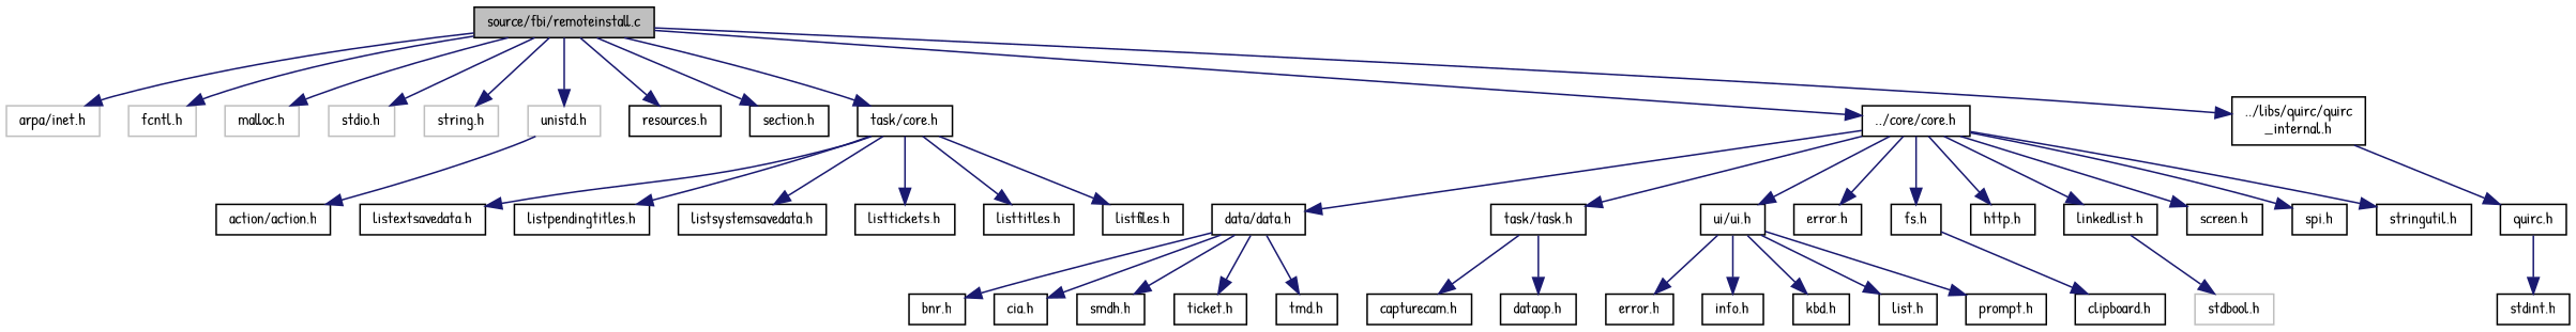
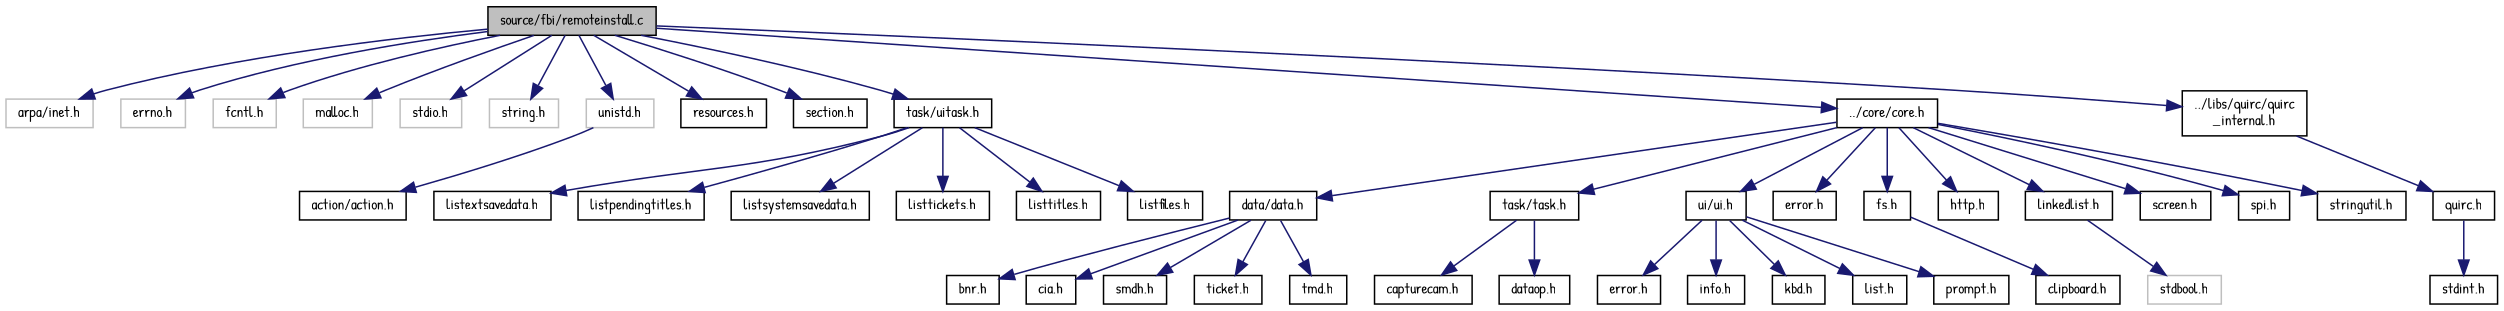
  digraph {
    fontname="Patrick Hand"
    node [color=black fillcolor=white fontname="Patrick Hand" fontsize=10 shape=record style=filled]
    edge [color=midnightblue fontname="Patrick Hand" fontsize=10 labelfontname=Helvetica labelfontsize=10 style=solid]
    n1 [fillcolor=grey75 fontcolor=black height=0.2 label="source/fbi/remoteinstall.c" width=0.4]
    n2 [color=grey75 height=0.2 label="arpa/inet.h" width=0.4]
+   n3 [color=grey75 height=0.2 label="errno.h" width=0.4]
    n4 [color=grey75 height=0.2 label="fcntl.h" width=0.4]
    n5 [color=grey75 height=0.2 label="malloc.h" width=0.4]
    n6 [color=grey75 height=0.2 label="stdio.h" width=0.4]
    n7 [color=grey75 height=0.2 label="string.h" width=0.4]
    n8 [color=grey75 height=0.2 label="unistd.h" width=0.4]
    n9 [height=0.2 label="resources.h" width=0.4]
    n10 [height=0.2 label="section.h" width=0.4]
-   n11 [height=0.2 label="task/core.h" width=0.4]
+   n11 [height=0.2 label="task/uitask.h" width=0.4]
    n12 [height=0.2 label="../core/core.h" width=0.4]
    n13 [height=0.2 label="../libs/quirc/quirc\l_internal.h" width=0.4]
    n14 [height=0.2 label="action/action.h" width=0.4]
    n15 [height=0.2 label="listextsavedata.h" width=0.4]
    n16 [height=0.2 label="listpendingtitles.h" width=0.4]
    n17 [height=0.2 label="listsystemsavedata.h" width=0.4]
    n18 [height=0.2 label="listtickets.h" width=0.4]
    n19 [height=0.2 label="listtitles.h" width=0.4]
    n20 [height=0.2 label="listfiles.h" width=0.4]
    n21 [height=0.2 label="data/data.h" width=0.4]
    n22 [height=0.2 label="task/task.h" width=0.4]
    n23 [height=0.2 label="ui/ui.h" width=0.4]
    n24 [height=0.2 label="error.h" width=0.4]
    n25 [height=0.2 label="fs.h" width=0.4]
    n26 [height=0.2 label="http.h" width=0.4]
    n27 [height=0.2 label="linkedlist.h" width=0.4]
    n28 [height=0.2 label="screen.h" width=0.4]
    n29 [height=0.2 label="spi.h" width=0.4]
    n30 [height=0.2 label="stringutil.h" width=0.4]
    n31 [height=0.2 label="quirc.h" width=0.4]
    n32 [height=0.2 label="bnr.h" width=0.4]
    n33 [height=0.2 label="cia.h" width=0.4]
    n34 [height=0.2 label="smdh.h" width=0.4]
    n35 [height=0.2 label="ticket.h" width=0.4]
    n36 [height=0.2 label="tmd.h" width=0.4]
    n37 [height=0.2 label="capturecam.h" width=0.4]
    n38 [height=0.2 label="dataop.h" width=0.4]
    n39 [height=0.2 label="error.h" width=0.4]
    n40 [height=0.2 label="info.h" width=0.4]
    n41 [height=0.2 label="kbd.h" width=0.4]
    n42 [height=0.2 label="list.h" width=0.4]
    n43 [height=0.2 label="prompt.h" width=0.4]
    n44 [height=0.2 label="clipboard.h" width=0.4]
    n45 [color=grey75 height=0.2 label="stdbool.h" width=0.4]
    n46 [height=0.2 label="stdint.h" width=0.4]
    n1 -> n2
+   n1 -> n3
    n1 -> n4
    n1 -> n5
    n1 -> n6
    n1 -> n7
    n1 -> n8
    n1 -> n9
    n1 -> n10
    n1 -> n11
    n1 -> n12
    n1 -> n13
    n8 -> n14
    n11 -> n15
    n11 -> n16
    n11 -> n17
    n11 -> n18
    n11 -> n19
    n11 -> n20
    n12 -> n21
    n12 -> n22
    n12 -> n23
    n12 -> n24
    n12 -> n25
    n12 -> n26
    n12 -> n27
    n12 -> n28
    n12 -> n29
    n12 -> n30
    n13 -> n31
    n21 -> n32
    n21 -> n33
    n21 -> n34
    n21 -> n35
    n21 -> n36
    n22 -> n37
    n22 -> n38
    n23 -> n39
    n23 -> n40
    n23 -> n41
    n23 -> n42
    n23 -> n43
    n25 -> n44
    n27 -> n45
    n31 -> n46
  }
